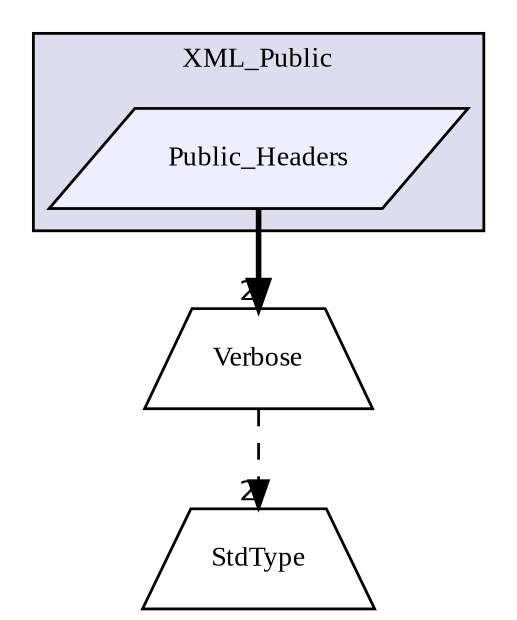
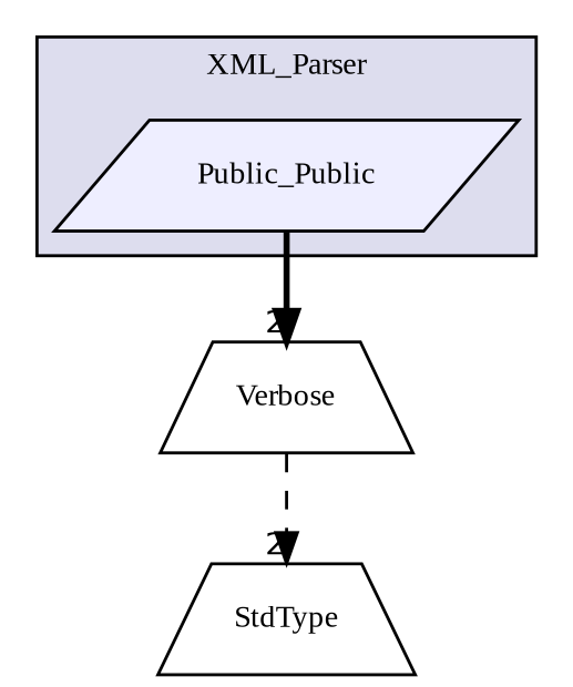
  digraph {
    compound=true
    fontname="Liberation Serif"
    node [fontname="Liberation Serif" fontsize=10 shape=trapezium]
    edge [fontname="Liberation Serif" headlabel=2 labeldistance=1.5 labelfontname=Helvetica labelfontsize=10]
-   n1 [fillcolor="#eeeeff" label=Public_Headers pencolor=black shape=parallelogram style=filled]
+   n1 [fillcolor="#eeeeff" label=Public_Public pencolor=black shape=parallelogram style=filled]
    n2 [label=Verbose]
    n3 [label=StdType]
    subgraph cluster_1 {
      bgcolor="#ddddee"
      fontsize=10
-     label=XML_Public
+     label=XML_Parser
      pencolor=black
      n1
    }
    n1 -> n2 [style=bold]
    n2 -> n3 [style=dashed]
  }
